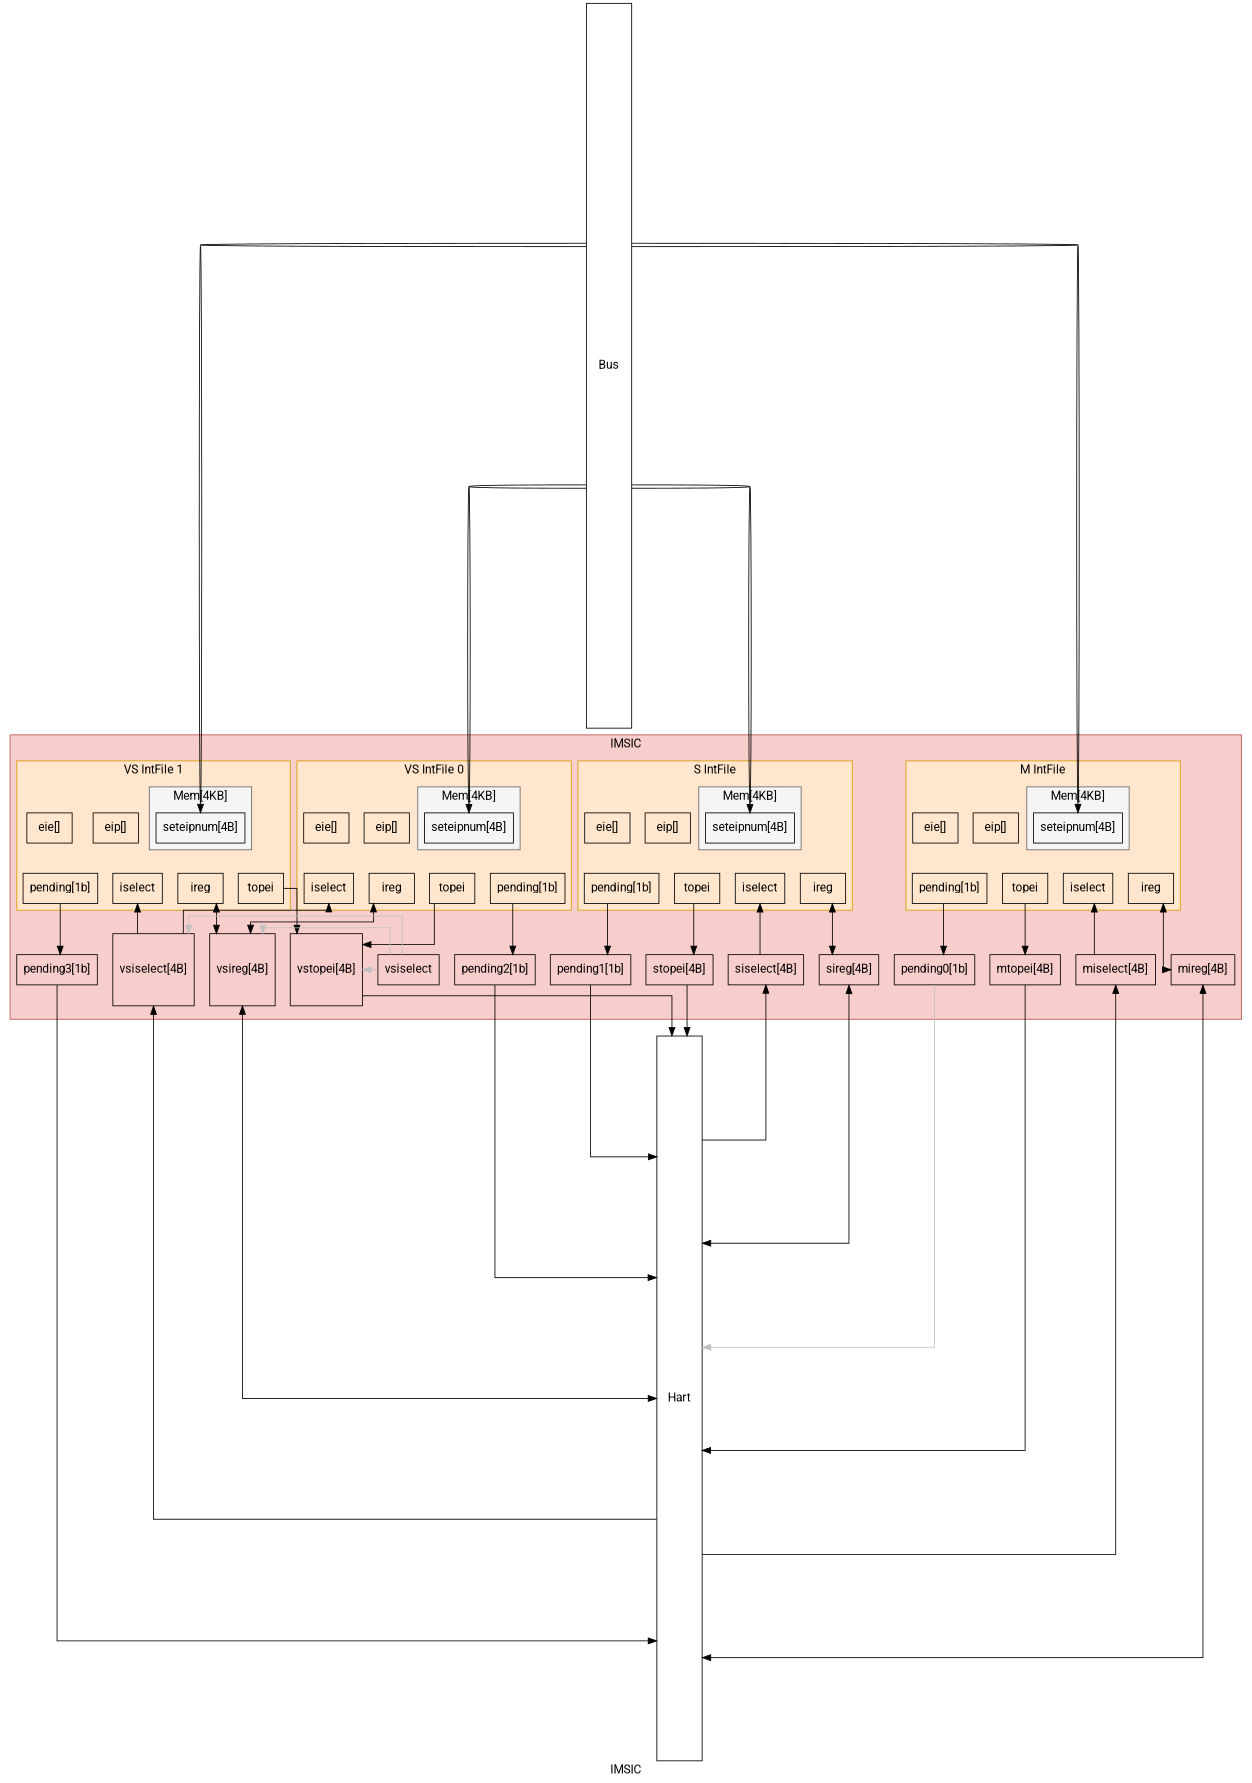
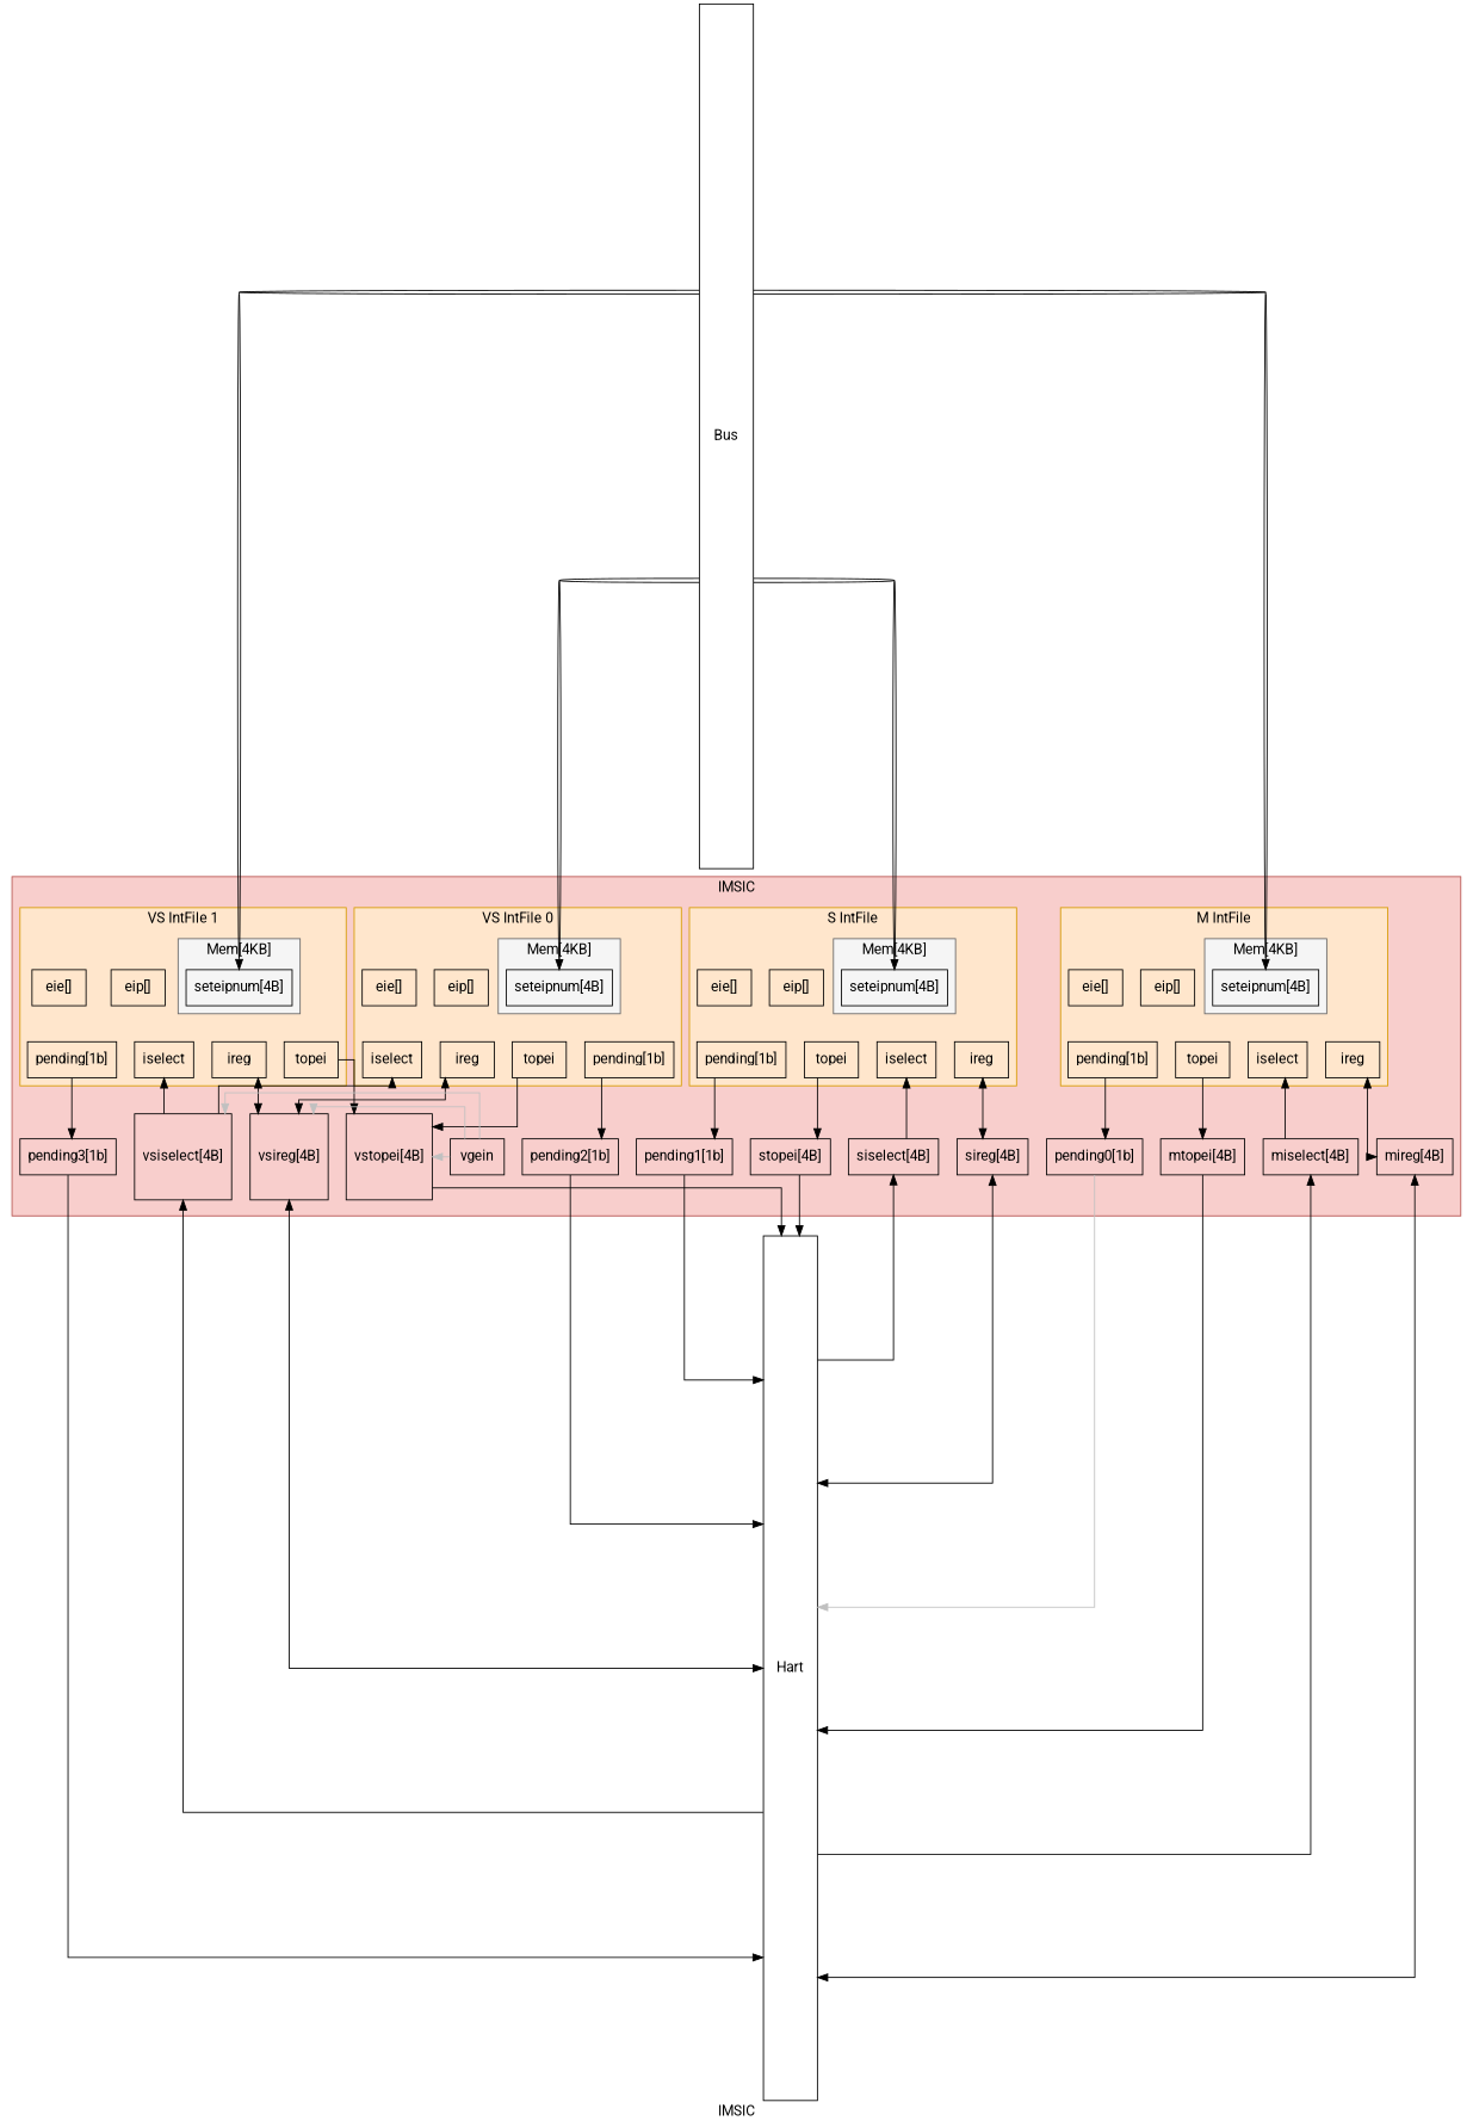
  digraph {
    fontname=Roboto
    label=IMSIC
    rankdir=TB
    splines=ortho
    node [fontname=Roboto shape=box]
    edge [fontname=Roboto]
    n1 [label="seteipnum[4B]"]
    n2 [label="pending[1b]"]
    n3 [label=topei]
    n4 [label=iselect]
    n5 [label=ireg]
    n6 [label="eip[]"]
    n7 [label="eie[]"]
    n8 [label="seteipnum[4B]"]
    n9 [label="pending[1b]"]
    n10 [label=topei]
    n11 [label=iselect]
    n12 [label=ireg]
    n13 [label="eip[]"]
    n14 [label="eie[]"]
    n15 [label="seteipnum[4B]"]
    n16 [label="pending[1b]"]
    n17 [label=topei]
    n18 [label=iselect]
    n19 [label=ireg]
    n20 [label="eip[]"]
    n21 [label="eie[]"]
    n22 [label="seteipnum[4B]"]
    n23 [label="pending[1b]"]
    n24 [label=topei]
    n25 [label=iselect]
    n26 [label=ireg]
    n27 [label="eip[]"]
    n28 [label="eie[]"]
-   n29 [dir=back label=vsiselect]
+   n29 [dir=back label=vgein]
    n30 [height=1.2 label="vstopei[4B]"]
    n31 [height=1.2 label="vsiselect[4B]"]
    n32 [height=1.2 label="vsireg[4B]"]
    n33 [label="pending0[1b]"]
    n34 [label="mtopei[4B]"]
    n35 [label="miselect[4B]"]
    n36 [label="mireg[4B]"]
    n37 [label="pending1[1b]"]
    n38 [label="stopei[4B]"]
    n39 [label="siselect[4B]"]
    n40 [label="sireg[4B]"]
    n41 [label="pending2[1b]"]
    n42 [label="pending3[1b]"]
    n43 [height=12 label=Hart]
    n44 [height=12 label=Bus]
    subgraph sub_1 {
      bgcolor="#F8CECC"
      cluster=True
      pencolor="#B85450"
      n33
      n34
      n35
      n36
      n37
      n38
      n39
      n40
      n41
      n42
      subgraph sub_2 {
        bgcolor="#FFE6CC"
        cluster=True
        label="M IntFile"
        pencolor="#D79B00"
        n2
        n3
        n4
        n5
        n6
        n7
        subgraph sub_3 {
          bgcolor="#F5F5F5"
          cluster=True
          label="Mem[4KB]"
          pencolor="#666666"
          n1
        }
      }
      subgraph sub_4 {
        bgcolor="#FFE6CC"
        cluster=True
        label="S IntFile"
        pencolor="#D79B00"
        n9
        n10
        n11
        n12
        n13
        n14
        subgraph sub_5 {
          bgcolor="#F5F5F5"
          cluster=True
          label="Mem[4KB]"
          pencolor="#666666"
          n8
        }
      }
      subgraph sub_6 {
        bgcolor="#FFE6CC"
        cluster=True
        label="VS IntFile 0"
        pencolor="#D79B00"
        n16
        n17
        n18
        n19
        n20
        n21
        subgraph sub_7 {
          bgcolor="#F5F5F5"
          cluster=True
          label="Mem[4KB]"
          pencolor="#666666"
          n15
        }
      }
      subgraph sub_8 {
        bgcolor="#FFE6CC"
        cluster=True
        label="VS IntFile 1"
        pencolor="#D79B00"
        n23
        n24
        n25
        n26
        n27
        n28
        subgraph sub_9 {
          bgcolor="#F5F5F5"
          cluster=True
          label="Mem[4KB]"
          pencolor="#666666"
          n22
        }
      }
      subgraph sub_10 {
        bgcolor="#F8CECC"
        cluster=True
        label=""
        pencolor=transparent
        samerank=True
        n29
        n30
        n31
        n32
      }
    }
    n1 -> n2 [color=transparent]
    n1 -> n3 [color=transparent]
    n1 -> n4 [color=transparent]
    n1 -> n5 [color=transparent]
    n2 -> n33
    n3 -> n34
    n4 -> n35 [dir=back]
    n5 -> n36 [dir=both]
    n8 -> n9 [color=transparent]
    n8 -> n10 [color=transparent]
    n8 -> n11 [color=transparent]
    n8 -> n12 [color=transparent]
    n9 -> n37
    n10 -> n38
    n11 -> n39 [dir=back]
    n12 -> n40 [dir=both]
    n15 -> n16 [color=transparent]
    n15 -> n17 [color=transparent]
    n15 -> n18 [color=transparent]
    n15 -> n19 [color=transparent]
    n16 -> n41
    n17 -> n30
    n18 -> n31 [dir=back]
    n19 -> n32 [dir=both]
    n22 -> n23 [color=transparent]
    n22 -> n24 [color=transparent]
    n22 -> n25 [color=transparent]
    n22 -> n26 [color=transparent]
    n23 -> n42
    n24 -> n30
    n25 -> n31 [dir=back]
    n26 -> n32 [dir=both]
    n29 -> n30 [color=gray constraint=False]
    n29 -> n31 [color=gray constraint=False]
    n29 -> n32 [color=gray constraint=False]
    n30 -> n43
    n31 -> n43 [dir=back]
    n32 -> n43 [dir=both]
    n33 -> n43 [color=gray]
    n34 -> n43
    n35 -> n43 [dir=back]
    n36 -> n43 [dir=both]
    n37 -> n43
    n38 -> n43
    n39 -> n43 [dir=back]
    n40 -> n43 [dir=both]
    n41 -> n43
    n42 -> n43
    n44 -> n1 [color="black:invis:black"]
    n44 -> n8 [color="black:invis:black"]
    n44 -> n15 [color="black:invis:black"]
    n44 -> n22 [color="black:invis:black"]
  }
